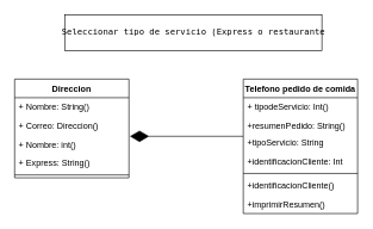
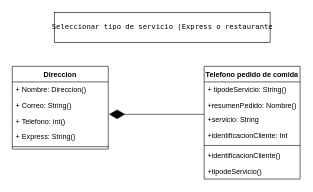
  <mxCell id="0" />
  <mxCell id="1" parent="0" />
  <mxCell id="2" value="Telefono pedido de comida" style="swimlane;fontStyle=1;align=center;verticalAlign=top;childLayout=stackLayout;horizontal=1;startSize=26;horizontalStack=0;resizeParent=1;resizeParentMax=0;resizeLast=0;collapsible=1;marginBottom=0;" vertex="1" parent="1"><mxGeometry x="340" y="110" width="160" height="188" as="geometry" /></mxCell>
- <mxCell id="3" value="+ tipodeServicio: Int()" style="text;strokeColor=none;fillColor=none;align=left;verticalAlign=top;spacingLeft=4;spacingRight=4;overflow=hidden;rotatable=0;points=[[0,0.5],[1,0.5]];portConstraint=eastwest;" vertex="1" parent="2"><mxGeometry y="26" width="160" height="26" as="geometry" /></mxCell>
- <mxCell id="4" value="+resumenPedido: String()&#10;" style="text;strokeColor=none;fillColor=none;align=left;verticalAlign=top;spacingLeft=4;spacingRight=4;overflow=hidden;rotatable=0;points=[[0,0.5],[1,0.5]];portConstraint=eastwest;" vertex="1" parent="2"><mxGeometry y="52" width="160" height="24" as="geometry" /></mxCell>
- <mxCell id="5" value="+tipoServicio: String&#10;" style="text;strokeColor=none;fillColor=none;align=left;verticalAlign=top;spacingLeft=4;spacingRight=4;overflow=hidden;rotatable=0;points=[[0,0.5],[1,0.5]];portConstraint=eastwest;" vertex="1" parent="2"><mxGeometry y="76" width="160" height="26" as="geometry" /></mxCell>
+ <mxCell id="3" value="+ tipodeServicio: String()" style="text;strokeColor=none;fillColor=none;align=left;verticalAlign=top;spacingLeft=4;spacingRight=4;overflow=hidden;rotatable=0;points=[[0,0.5],[1,0.5]];portConstraint=eastwest;" vertex="1" parent="2"><mxGeometry y="26" width="160" height="26" as="geometry" /></mxCell>
+ <mxCell id="4" value="+resumenPedido: Nombre()&#10;" style="text;strokeColor=none;fillColor=none;align=left;verticalAlign=top;spacingLeft=4;spacingRight=4;overflow=hidden;rotatable=0;points=[[0,0.5],[1,0.5]];portConstraint=eastwest;" vertex="1" parent="2"><mxGeometry y="52" width="160" height="24" as="geometry" /></mxCell>
+ <mxCell id="5" value="+servicio: String&#10;" style="text;strokeColor=none;fillColor=none;align=left;verticalAlign=top;spacingLeft=4;spacingRight=4;overflow=hidden;rotatable=0;points=[[0,0.5],[1,0.5]];portConstraint=eastwest;" vertex="1" parent="2"><mxGeometry y="76" width="160" height="26" as="geometry" /></mxCell>
  <mxCell id="6" value="+identificacionCliente: Int&#10;" style="text;strokeColor=none;fillColor=none;align=left;verticalAlign=top;spacingLeft=4;spacingRight=4;overflow=hidden;rotatable=0;points=[[0,0.5],[1,0.5]];portConstraint=eastwest;" vertex="1" parent="2"><mxGeometry y="102" width="160" height="26" as="geometry" /></mxCell>
  <mxCell id="7" value="" style="line;strokeWidth=1;fillColor=none;align=left;verticalAlign=middle;spacingTop=-1;spacingLeft=3;spacingRight=3;rotatable=0;labelPosition=right;points=[];portConstraint=eastwest;" vertex="1" parent="2"><mxGeometry y="128" width="160" height="8" as="geometry" /></mxCell>
  <mxCell id="8" value="+identificacionCliente()&#10;" style="text;strokeColor=none;fillColor=none;align=left;verticalAlign=top;spacingLeft=4;spacingRight=4;overflow=hidden;rotatable=0;points=[[0,0.5],[1,0.5]];portConstraint=eastwest;" vertex="1" parent="2"><mxGeometry y="136" width="160" height="26" as="geometry" /></mxCell>
- <mxCell id="9" value="+imprimirResumen()" style="text;strokeColor=none;fillColor=none;align=left;verticalAlign=top;spacingLeft=4;spacingRight=4;overflow=hidden;rotatable=0;points=[[0,0.5],[1,0.5]];portConstraint=eastwest;" vertex="1" parent="2"><mxGeometry y="162" width="160" height="26" as="geometry" /></mxCell>
+ <mxCell id="9" value="+tipodeServicio()" style="text;strokeColor=none;fillColor=none;align=left;verticalAlign=top;spacingLeft=4;spacingRight=4;overflow=hidden;rotatable=0;points=[[0,0.5],[1,0.5]];portConstraint=eastwest;" vertex="1" parent="2"><mxGeometry y="162" width="160" height="26" as="geometry" /></mxCell>
  <mxCell id="10" value="Direccion" style="swimlane;fontStyle=1;align=center;verticalAlign=top;childLayout=stackLayout;horizontal=1;startSize=26;horizontalStack=0;resizeParent=1;resizeParentMax=0;resizeLast=0;collapsible=1;marginBottom=0;" vertex="1" parent="1"><mxGeometry x="20" y="110" width="160" height="138" as="geometry" /></mxCell>
- <mxCell id="11" value="+ Nombre: String()" style="text;strokeColor=none;fillColor=none;align=left;verticalAlign=top;spacingLeft=4;spacingRight=4;overflow=hidden;rotatable=0;points=[[0,0.5],[1,0.5]];portConstraint=eastwest;" vertex="1" parent="10"><mxGeometry y="26" width="160" height="26" as="geometry" /></mxCell>
- <mxCell id="12" value="+ Correo: Direccion()" style="text;strokeColor=none;fillColor=none;align=left;verticalAlign=top;spacingLeft=4;spacingRight=4;overflow=hidden;rotatable=0;points=[[0,0.5],[1,0.5]];portConstraint=eastwest;" vertex="1" parent="10"><mxGeometry y="52" width="160" height="26" as="geometry" /></mxCell>
- <mxCell id="13" value="+ Nombre: int()" style="text;strokeColor=none;fillColor=none;align=left;verticalAlign=top;spacingLeft=4;spacingRight=4;overflow=hidden;rotatable=0;points=[[0,0.5],[1,0.5]];portConstraint=eastwest;" vertex="1" parent="10"><mxGeometry y="78" width="160" height="26" as="geometry" /></mxCell>
+ <mxCell id="11" value="+ Nombre: Direccion()" style="text;strokeColor=none;fillColor=none;align=left;verticalAlign=top;spacingLeft=4;spacingRight=4;overflow=hidden;rotatable=0;points=[[0,0.5],[1,0.5]];portConstraint=eastwest;" vertex="1" parent="10"><mxGeometry y="26" width="160" height="26" as="geometry" /></mxCell>
+ <mxCell id="12" value="+ Correo: String()" style="text;strokeColor=none;fillColor=none;align=left;verticalAlign=top;spacingLeft=4;spacingRight=4;overflow=hidden;rotatable=0;points=[[0,0.5],[1,0.5]];portConstraint=eastwest;" vertex="1" parent="10"><mxGeometry y="52" width="160" height="26" as="geometry" /></mxCell>
+ <mxCell id="13" value="+ Telefono: int()" style="text;strokeColor=none;fillColor=none;align=left;verticalAlign=top;spacingLeft=4;spacingRight=4;overflow=hidden;rotatable=0;points=[[0,0.5],[1,0.5]];portConstraint=eastwest;" vertex="1" parent="10"><mxGeometry y="78" width="160" height="26" as="geometry" /></mxCell>
  <mxCell id="14" value="+ Express: String()" style="text;strokeColor=none;fillColor=none;align=left;verticalAlign=top;spacingLeft=4;spacingRight=4;overflow=hidden;rotatable=0;points=[[0,0.5],[1,0.5]];portConstraint=eastwest;" vertex="1" parent="10"><mxGeometry y="104" width="160" height="26" as="geometry" /></mxCell>
  <mxCell id="15" value="" style="line;strokeWidth=1;fillColor=none;align=left;verticalAlign=middle;spacingTop=-1;spacingLeft=3;spacingRight=3;rotatable=0;labelPosition=right;points=[];portConstraint=eastwest;" vertex="1" parent="10"><mxGeometry y="130" width="160" height="8" as="geometry" /></mxCell>
  <mxCell id="16" value="" style="endArrow=diamondThin;endFill=1;endSize=24;html=1;entryX=1.008;entryY=0.077;entryDx=0;entryDy=0;entryPerimeter=0;" edge="1" parent="1" target="13"><mxGeometry width="160" relative="1" as="geometry"><mxPoint x="340" y="190" as="sourcePoint" /><mxPoint x="160" y="210.521" as="targetPoint" /></mxGeometry></mxCell>
  <mxCell id="17" value="&lt;pre style=&quot;margin-top: 0px ; margin-bottom: 0px&quot;&gt;&lt;span style=&quot;color: rgb(0 , 0 , 0)&quot;&gt;Seleccionar tipo de servicio (&lt;/span&gt;&lt;span style=&quot;color: rgb(0 , 0 , 0)&quot;&gt;Express&lt;/span&gt;&lt;span style=&quot;color: rgb(0 , 0 , 0)&quot;&gt; o restaurante&lt;/span&gt;&lt;/pre&gt;" style="html=1;" vertex="1" parent="1"><mxGeometry x="90" y="20" width="360" height="50" as="geometry" /></mxCell>
